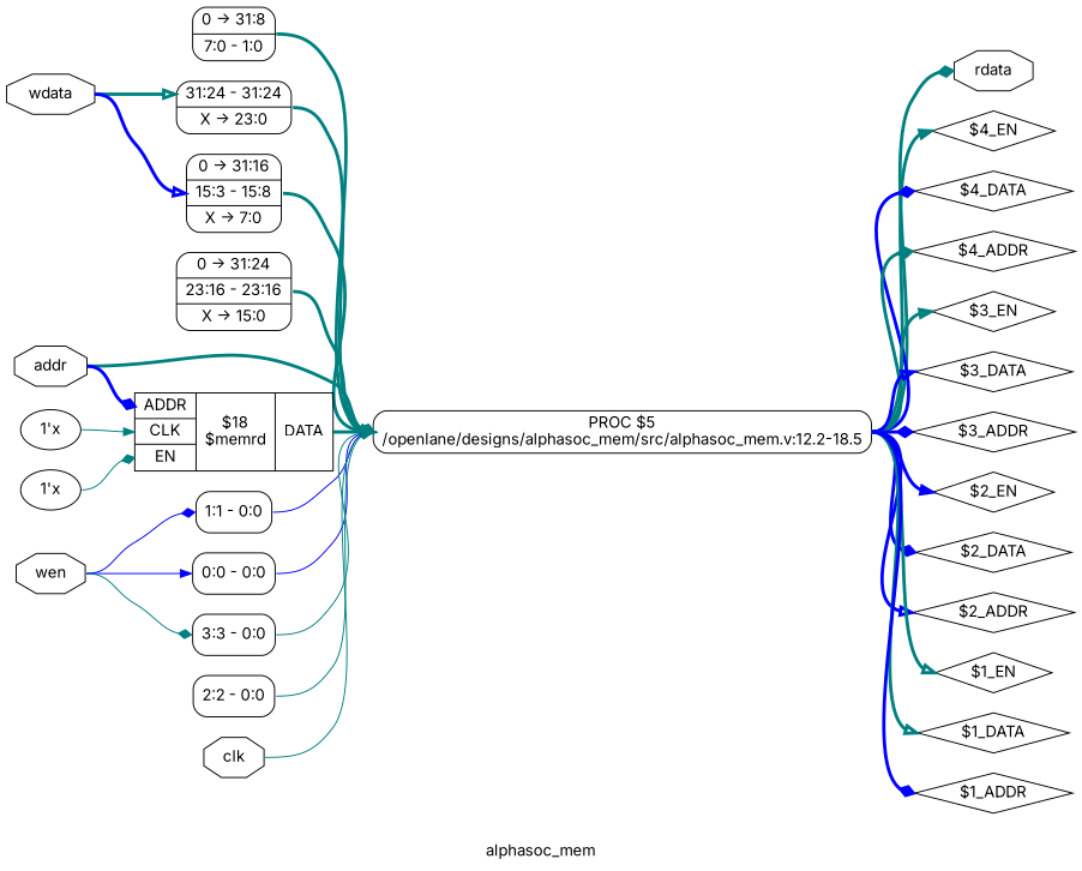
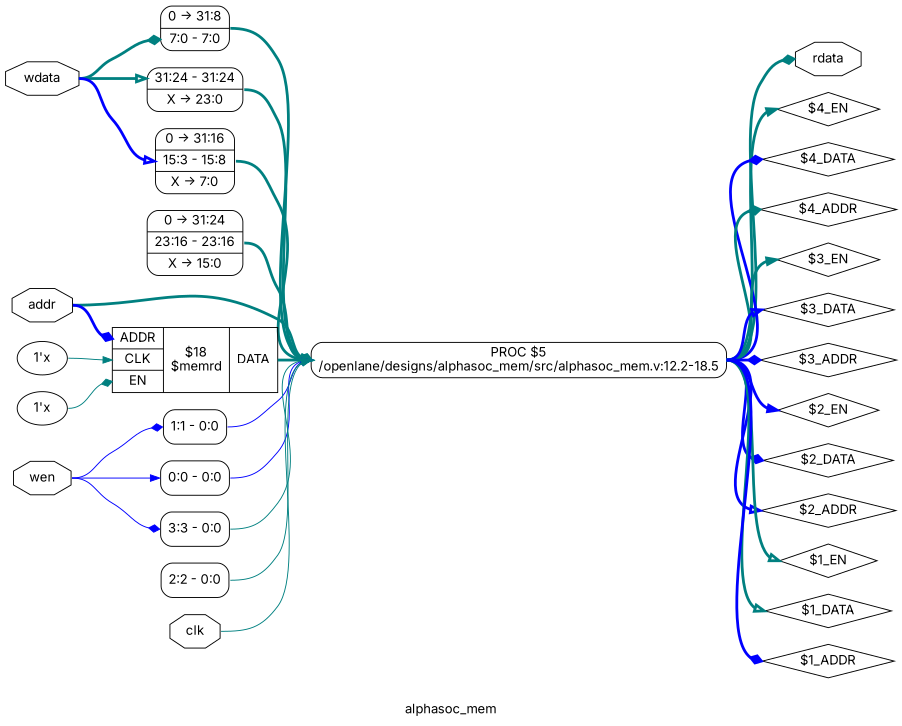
  digraph {
    fontname=Inter
    label=alphasoc_mem
    rankdir=LR
    remincross=true
    node [fontname=Inter shape=diamond]
    edge [arrowhead=diamond color=teal fontcolor=black fontname=Inter headport=w style="setlinewidth(3)" tailport=e]
    n1 [color=black fontcolor=black label=rdata shape=octagon]
    n2 [color=black fontcolor=black label=wdata shape=octagon]
-   n3 [color=black fontcolor=black label="0 -&gt; 31:8 |<s0> 7:0 - 1:0 " shape=record style=rounded]
+   n3 [color=black fontcolor=black label="0 -&gt; 31:8 |<s0> 7:0 - 7:0 " shape=record style=rounded]
    n4 [color=black fontcolor=black label="<s1> 31:24 - 31:24 |X -&gt; 23:0 " shape=record style=rounded]
    n5 [color=black fontcolor=black label="0 -&gt; 31:16 |<s1> 15:3 - 15:8 |X -&gt; 7:0 " shape=record style=rounded]
    n6 [label="PROC $5\n/openlane/designs/alphasoc_mem/src/alphasoc_mem.v:12.2-18.5" shape=box style=rounded]
    n7 [color=black fontcolor=black label="0 -&gt; 31:24 |<s1> 23:16 - 23:16 |X -&gt; 15:0 " shape=record style=rounded]
    n8 [color=black fontcolor=black label=addr shape=octagon]
    n9 [label="{{<p44> ADDR|<p45> CLK|<p46> EN}|$18\n$memrd|{<p47> DATA}}" shape=record]
    n10 [label="$4_EN"]
    n11 [label="$4_DATA"]
    n12 [label="$4_ADDR"]
    n13 [label="$3_EN"]
    n14 [label="$3_DATA"]
    n15 [label="$3_ADDR"]
    n16 [label="$2_EN"]
    n17 [label="$2_DATA"]
    n18 [label="$2_ADDR"]
    n19 [label="$1_EN"]
    n20 [label="$1_DATA"]
    n21 [label="$1_ADDR"]
    n22 [color=black fontcolor=black label=wen shape=octagon]
    n23 [color=black fontcolor=black label="<s0> 1:1 - 0:0 " shape=record style=rounded]
    n24 [color=black fontcolor=black label="<s0> 0:0 - 0:0 " shape=record style=rounded]
    n25 [color=black fontcolor=black label="<s0> 3:3 - 0:0 " shape=record style=rounded]
    n26 [color=black fontcolor=black label="<s0> 2:2 - 0:0 " shape=record style=rounded]
    n27 [color=black fontcolor=black label=clk shape=octagon]
    n28 [label="1'x" shape=""]
    n29 [label="1'x" shape=""]
+   n2 -> n3 [headport="s0:w"]
    n2 -> n4 [arrowhead=onormal headport="s1:w"]
    n2 -> n5 [arrowhead=onormal color=blue headport="s1:w"]
    n3 -> n6 [arrowhead=normal]
    n4 -> n6
    n5 -> n6 [arrowhead=onormal]
    n6 -> n1
    n6 -> n10 [arrowhead=normal]
    n6 -> n11 [color=blue]
    n6 -> n12
    n6 -> n13 [arrowhead=normal]
    n6 -> n14 [arrowhead=onormal color=blue]
    n6 -> n15 [color=blue]
    n6 -> n16 [arrowhead=normal color=blue]
    n6 -> n17 [color=blue]
    n6 -> n18 [arrowhead=onormal color=blue]
    n6 -> n19 [arrowhead=onormal]
    n6 -> n20 [arrowhead=onormal]
    n6 -> n21 [color=blue]
    n7 -> n6 [arrowhead=normal]
    n8 -> n6
    n8 -> n9 [color=blue headport="p44:w"]
    n9 -> n6 [arrowhead=normal tailport="p47:e"]
    n22 -> n23 [color=blue headport="s0:w" style=""]
    n22 -> n24 [arrowhead=normal color=blue headport="s0:w" style=""]
-   n22 -> n25 [headport="s0:w" style=""]
+   n22 -> n25 [color=blue headport="s0:w" style=""]
    n23 -> n6 [arrowhead=normal color=blue style=""]
    n24 -> n6 [arrowhead=onormal color=blue style=""]
    n25 -> n6 [arrowhead=normal style=""]
    n26 -> n6 [arrowhead=normal style=""]
    n27 -> n6 [arrowhead=normal style=""]
    n28 -> n9 [headport="p46:w" style=""]
    n29 -> n9 [arrowhead=normal headport="p45:w" style=""]
  }
